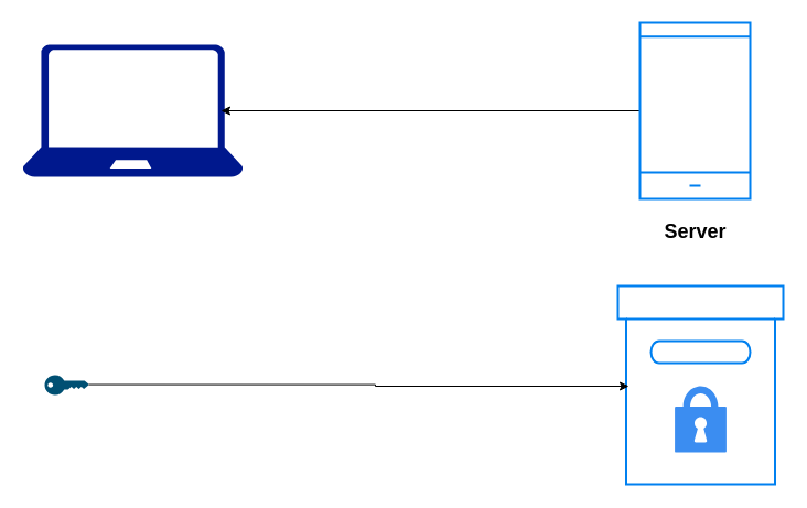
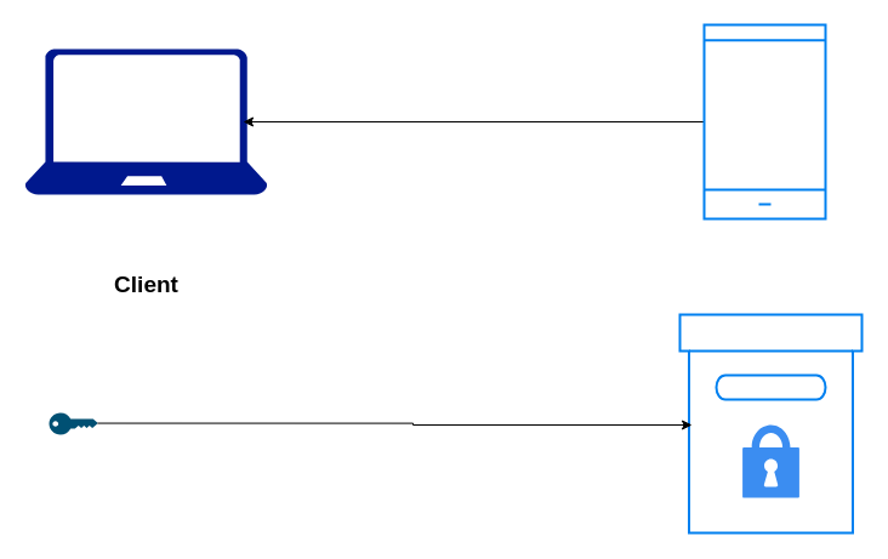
  <mxCell id="0" />
  <mxCell id="1" parent="0" />
  <mxCell id="2" value="" style="sketch=0;aspect=fixed;pointerEvents=1;shadow=0;dashed=0;html=1;strokeColor=none;labelPosition=center;verticalLabelPosition=bottom;verticalAlign=top;align=center;fillColor=#00188D;shape=mxgraph.azure.laptop" parent="1" vertex="1"><mxGeometry x="20" y="40" width="200" height="120" as="geometry" /></mxCell>
  <mxCell id="3" style="edgeStyle=orthogonalEdgeStyle;rounded=0;orthogonalLoop=1;jettySize=auto;html=1;" parent="1" source="4" edge="1"><mxGeometry relative="1" as="geometry"><mxPoint x="200" y="100" as="targetPoint" /></mxGeometry></mxCell>
  <mxCell id="4" value="" style="html=1;verticalLabelPosition=bottom;align=center;labelBackgroundColor=#ffffff;verticalAlign=top;strokeWidth=2;strokeColor=#0080F0;shadow=0;dashed=0;shape=mxgraph.ios7.icons.smartphone;" parent="1" vertex="1"><mxGeometry x="580" y="20" width="100" height="160" as="geometry" /></mxCell>
- <mxCell id="5" value="Server" style="text;html=1;align=center;verticalAlign=middle;resizable=0;points=[];autosize=1;strokeColor=none;fillColor=none;fontSize=18;fontStyle=1" parent="1" vertex="1"><mxGeometry x="590" y="190" width="80" height="40" as="geometry" /></mxCell>
+ <mxCell id="6" value="Client" style="text;html=1;align=center;verticalAlign=middle;resizable=0;points=[];autosize=1;strokeColor=none;fillColor=none;fontSize=19;fontStyle=1" parent="1" vertex="1"><mxGeometry x="85" y="215" width="70" height="40" as="geometry" /></mxCell>
  <mxCell id="7" value="" style="html=1;verticalLabelPosition=bottom;align=center;labelBackgroundColor=#ffffff;verticalAlign=top;strokeWidth=2;strokeColor=#0080F0;shadow=0;dashed=0;shape=mxgraph.ios7.icons.box;" parent="1" vertex="1"><mxGeometry x="560" y="259" width="150" height="180" as="geometry" /></mxCell>
  <mxCell id="8" value="" style="sketch=0;html=1;aspect=fixed;strokeColor=none;shadow=0;fillColor=#3B8DF1;verticalAlign=top;labelPosition=center;verticalLabelPosition=bottom;shape=mxgraph.gcp2.lock" parent="1" vertex="1"><mxGeometry x="611.6" y="350" width="46.8" height="60" as="geometry" /></mxCell>
  <mxCell id="9" style="edgeStyle=orthogonalEdgeStyle;rounded=0;orthogonalLoop=1;jettySize=auto;html=1;exitX=0.995;exitY=0.475;exitDx=0;exitDy=0;exitPerimeter=0;" parent="1" source="10" edge="1"><mxGeometry relative="1" as="geometry"><mxPoint x="570" y="350" as="targetPoint" /><Array as="points"><mxPoint x="340" y="349" /><mxPoint x="340" y="350" /></Array></mxGeometry></mxCell>
  <mxCell id="10" value="" style="points=[[0,0.5,0],[0.24,0,0],[0.5,0.28,0],[0.995,0.475,0],[0.5,0.72,0],[0.24,1,0]];verticalLabelPosition=bottom;sketch=0;html=1;verticalAlign=top;aspect=fixed;align=center;pointerEvents=1;shape=mxgraph.cisco19.key;fillColor=#005073;strokeColor=none;" parent="1" vertex="1"><mxGeometry x="40" y="340" width="40" height="18" as="geometry" /></mxCell>
